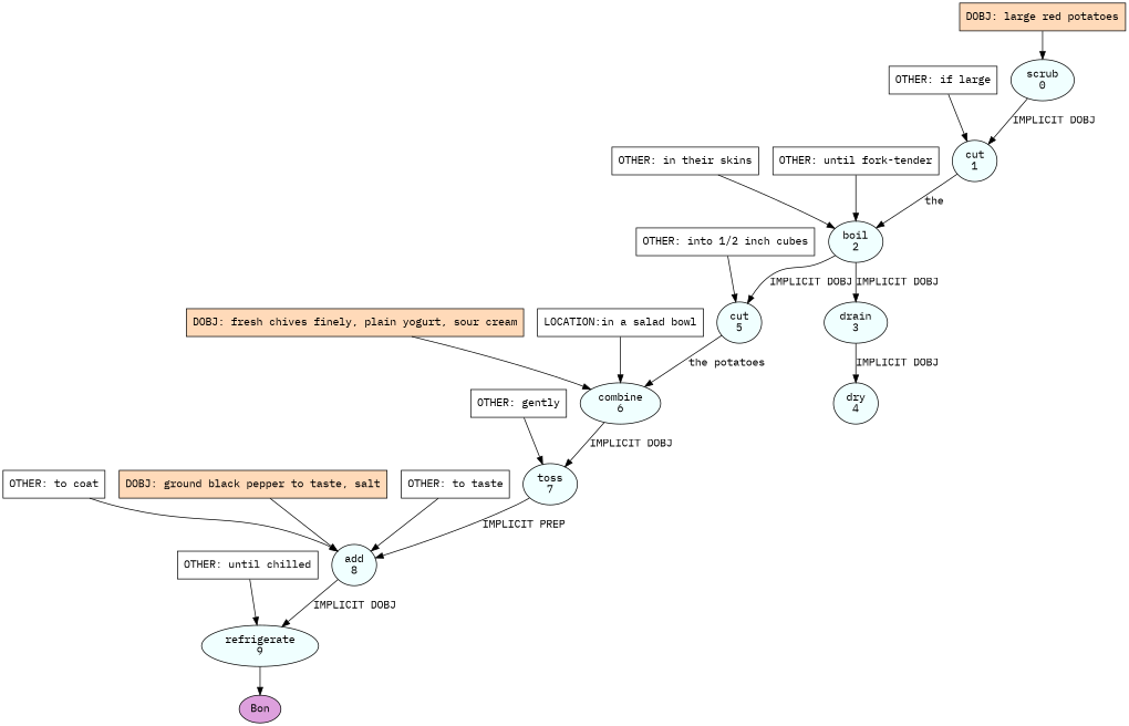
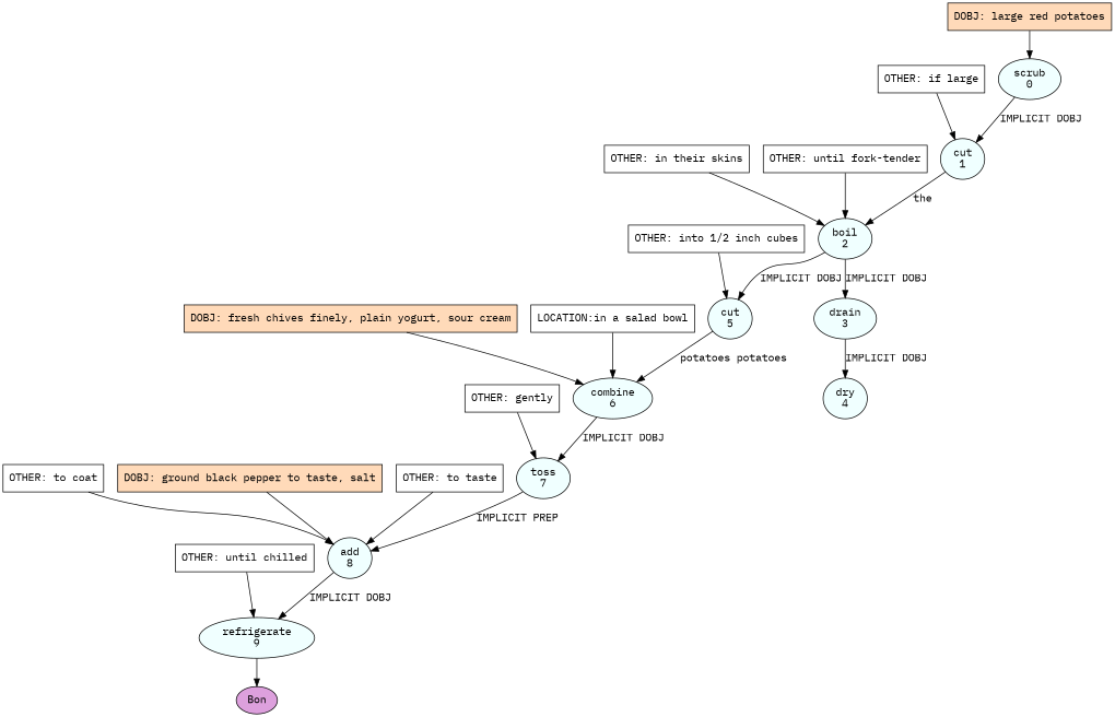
  digraph {
    fontname="IBM Plex Mono"
    node [fillcolor=azure fontname="IBM Plex Mono" shape=box style=filled]
    edge [fontname="IBM Plex Mono"]
    n1 [label="scrub\n0" shape=oval]
    n2 [label="cut\n1" shape=oval]
    n3 [label="boil\n2" shape=oval]
    n4 [label="drain\n3" shape=oval]
    n5 [label="cut\n5" shape=oval]
    n6 [label="dry\n4" shape=oval]
    n7 [label="combine\n6" shape=oval]
    n8 [label="toss\n7" shape=oval]
    n9 [label="add\n8" shape=oval]
    n10 [label="refrigerate\n9" shape=oval]
    n11 [fillcolor=plum label=Bon shape=oval]
    n12 [fillcolor=peachpuff label="DOBJ: large red potatoes"]
    n13 [fillcolor=white label="OTHER: if large"]
    n14 [fillcolor=white label="OTHER: in their skins"]
    n15 [fillcolor=white label="OTHER: until fork-tender"]
    n16 [fillcolor=white label="OTHER: into 1/2 inch cubes"]
    n17 [fillcolor=peachpuff label="DOBJ: fresh chives finely, plain yogurt, sour cream"]
    n18 [fillcolor=white label="LOCATION:in a salad bowl"]
    n19 [fillcolor=white label="OTHER: gently"]
    n20 [fillcolor=white label="OTHER: to coat"]
    n21 [fillcolor=peachpuff label="DOBJ: ground black pepper to taste, salt"]
    n22 [fillcolor=white label="OTHER: to taste"]
    n23 [fillcolor=white label="OTHER: until chilled"]
    n1 -> n2 [label="IMPLICIT DOBJ"]
    n2 -> n3 [label=the]
    n3 -> n4 [label="IMPLICIT DOBJ"]
    n3 -> n5 [label="IMPLICIT DOBJ"]
    n4 -> n6 [label="IMPLICIT DOBJ"]
-   n5 -> n7 [label="the potatoes"]
+   n5 -> n7 [label="potatoes potatoes"]
    n7 -> n8 [label="IMPLICIT DOBJ"]
    n8 -> n9 [label="IMPLICIT PREP"]
    n9 -> n10 [label="IMPLICIT DOBJ"]
    n10 -> n11
    n12 -> n1
    n13 -> n2
    n14 -> n3
    n15 -> n3
    n16 -> n5
    n17 -> n7
    n18 -> n7
    n19 -> n8
    n20 -> n9
    n21 -> n9
    n22 -> n9
    n23 -> n10
  }
